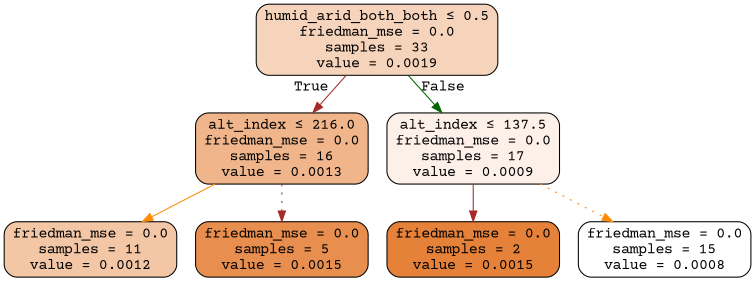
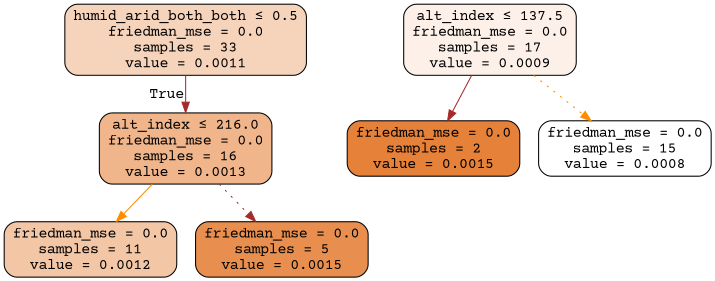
  digraph {
    fontname="Courier Prime"
    node [color=black fontname="Courier Prime" shape=box style="filled, rounded"]
    edge [color=brown fontname="Courier Prime" style=solid]
-   n1 [fillcolor="#f6d3bb" label=<humid_arid_both_both &le; 0.5<br/>friedman_mse = 0.0<br/>samples = 33<br/>value = 0.0019>]
+   n1 [fillcolor="#f6d3bb" label=<humid_arid_both_both &le; 0.5<br/>friedman_mse = 0.0<br/>samples = 33<br/>value = 0.0011>]
    n2 [fillcolor="#f0b58b" label=<alt_index &le; 216.0<br/>friedman_mse = 0.0<br/>samples = 16<br/>value = 0.0013>]
    n3 [fillcolor="#fcf0e8" label=<alt_index &le; 137.5<br/>friedman_mse = 0.0<br/>samples = 17<br/>value = 0.0009>]
    n4 [fillcolor="#f3c6a6" label=<friedman_mse = 0.0<br/>samples = 11<br/>value = 0.0012>]
    n5 [fillcolor="#e88f4f" label=<friedman_mse = 0.0<br/>samples = 5<br/>value = 0.0015>]
    n6 [fillcolor="#e58139" label=<friedman_mse = 0.0<br/>samples = 2<br/>value = 0.0015>]
    n7 [fillcolor="#ffffff" label=<friedman_mse = 0.0<br/>samples = 15<br/>value = 0.0008>]
    n1 -> n2 [headlabel=True labelangle=45 labeldistance=2.5]
-   n1 -> n3 [color=darkgreen headlabel=False labelangle=-45 labeldistance=2.5]
    n2 -> n4 [color=darkorange]
    n2 -> n5 [style=dotted]
    n3 -> n6
    n3 -> n7 [color=darkorange style=dotted]
  }
